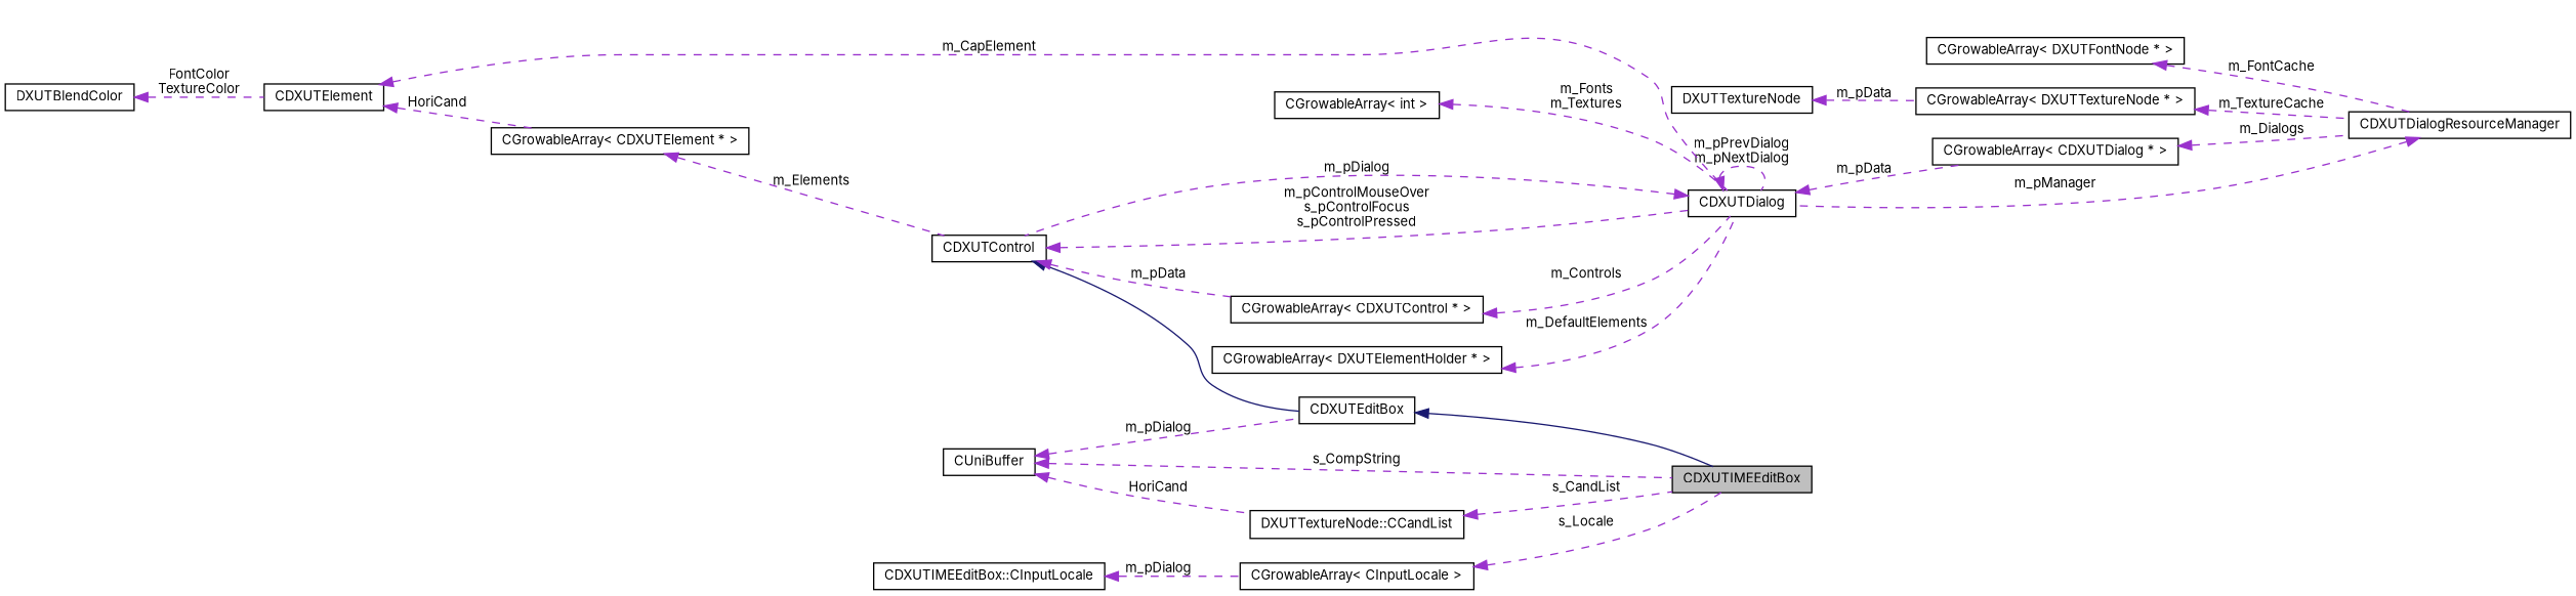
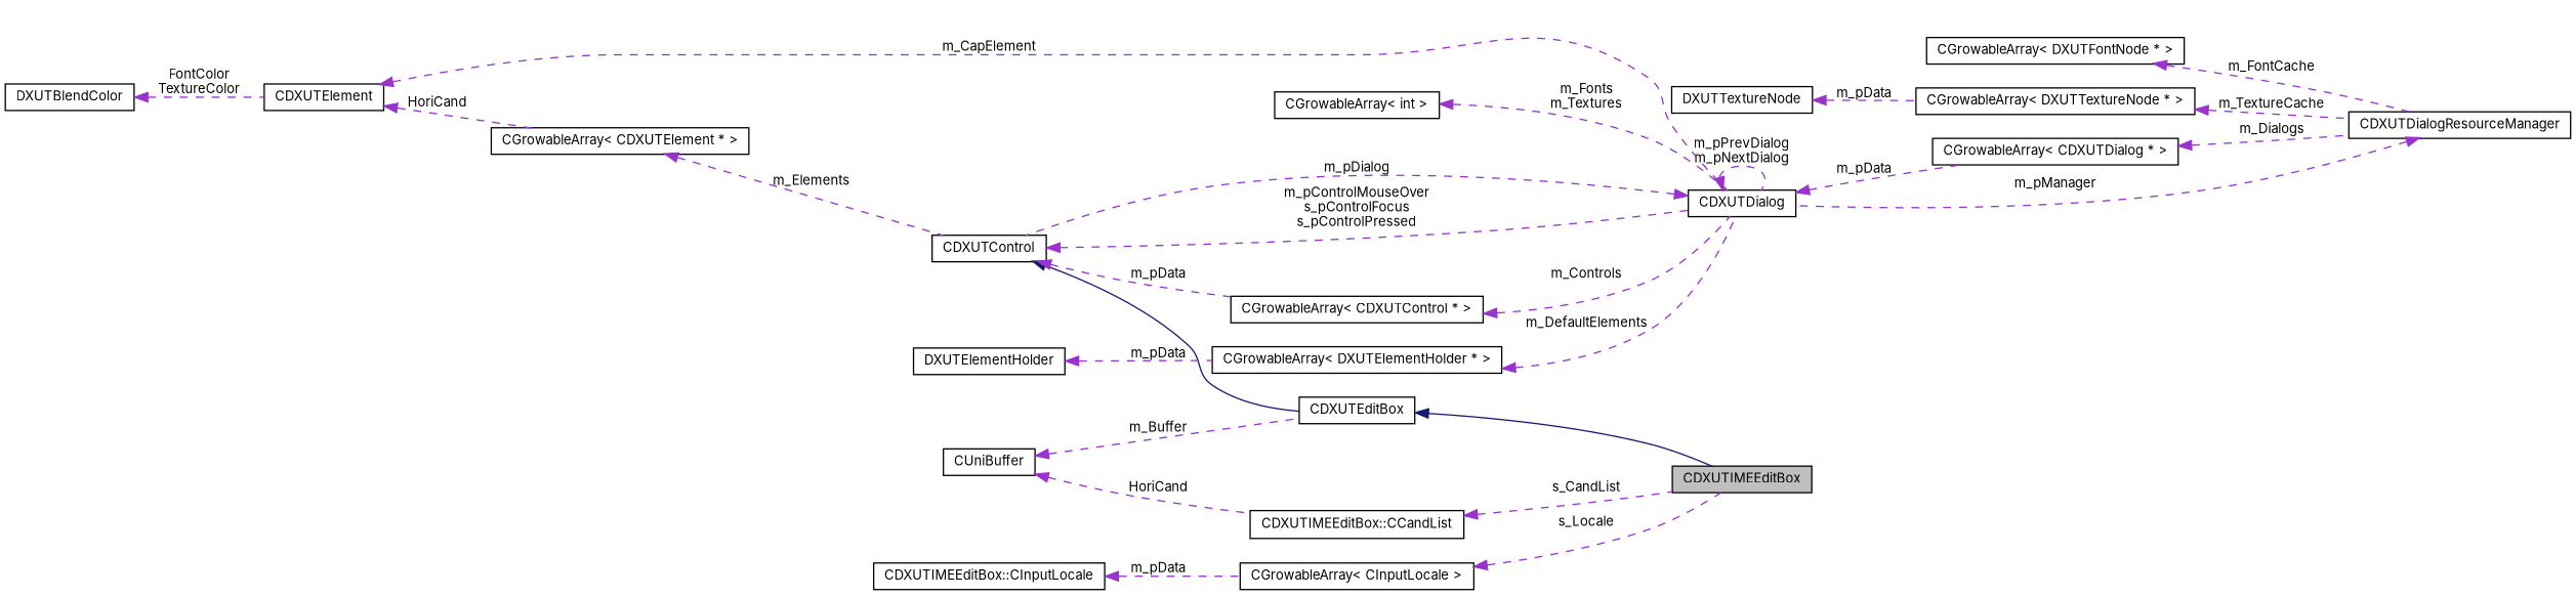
  digraph {
    fontname=Inter
    rankdir=LR
    node [color=black fillcolor=white fontname=Inter fontsize=10 shape=record style=filled]
    edge [color=darkorchid3 dir=back fontname=Inter fontsize=10 labelfontname=FreeSans labelfontsize=10 style=dashed]
    n1 [fillcolor=grey75 fontcolor=black height=0.2 label=CDXUTIMEEditBox width=0.4]
    n2 [height=0.2 label=CDXUTEditBox width=0.4]
    n3 [height=0.2 label=CDXUTControl width=0.4]
    n4 [height=0.2 label=CDXUTDialog width=0.4]
    n5 [height=0.2 label="CGrowableArray\< CDXUTControl * \>" width=0.4]
    n6 [height=0.2 label="CGrowableArray\< CDXUTDialog * \>" width=0.4]
    n7 [height=0.2 label="CGrowableArray\< CDXUTElement * \>" width=0.4]
    n8 [height=0.2 label=CDXUTElement width=0.4]
+   n9 [height=0.2 label=DXUTElementHolder width=0.4]
    n10 [height=0.2 label="CGrowableArray\< DXUTElementHolder * \>" width=0.4]
    n11 [height=0.2 label=DXUTBlendColor width=0.4]
    n12 [height=0.2 label=CDXUTDialogResourceManager width=0.4]
    n13 [height=0.2 label="CGrowableArray\< int \>" width=0.4]
    n14 [height=0.2 label="CGrowableArray\< DXUTFontNode * \>" width=0.4]
    n15 [height=0.2 label=CUniBuffer width=0.4]
-   n16 [height=0.2 label="DXUTTextureNode::CCandList" width=0.4]
+   n16 [height=0.2 label="CDXUTIMEEditBox::CCandList" width=0.4]
    n17 [height=0.2 label="CGrowableArray\< DXUTTextureNode * \>" width=0.4]
    n18 [height=0.2 label=DXUTTextureNode width=0.4]
    n19 [height=0.2 label="CGrowableArray\< CInputLocale \>" width=0.4]
    n20 [height=0.2 label="CDXUTIMEEditBox::CInputLocale" width=0.4]
    n2 -> n1 [color=midnightblue style=solid]
    n3 -> n2 [color=midnightblue style=solid]
    n3 -> n4 [label="m_pControlMouseOver\ns_pControlFocus\ns_pControlPressed"]
    n3 -> n5 [label=m_pData]
    n4 -> n3 [label=m_pDialog]
    n4 -> n4 [label="m_pPrevDialog\nm_pNextDialog"]
    n4 -> n6 [label=m_pData]
    n5 -> n4 [label=m_Controls]
    n6 -> n12 [label=m_Dialogs]
    n7 -> n3 [label=m_Elements]
    n8 -> n4 [label=m_CapElement]
    n8 -> n7 [label=HoriCand]
+   n9 -> n10 [label=m_pData]
    n10 -> n4 [label=m_DefaultElements]
    n11 -> n8 [label="FontColor\nTextureColor"]
    n12 -> n4 [label=m_pManager]
    n13 -> n4 [label="m_Fonts\nm_Textures"]
    n14 -> n12 [label=m_FontCache]
-   n15 -> n1 [label=s_CompString]
-   n15 -> n2 [label=m_pDialog]
+   n15 -> n2 [label=m_Buffer]
    n15 -> n16 [label=HoriCand]
    n16 -> n1 [label=s_CandList]
    n17 -> n12 [label=m_TextureCache]
    n18 -> n17 [label=m_pData]
    n19 -> n1 [label=s_Locale]
-   n20 -> n19 [label=m_pDialog]
+   n20 -> n19 [label=m_pData]
  }
